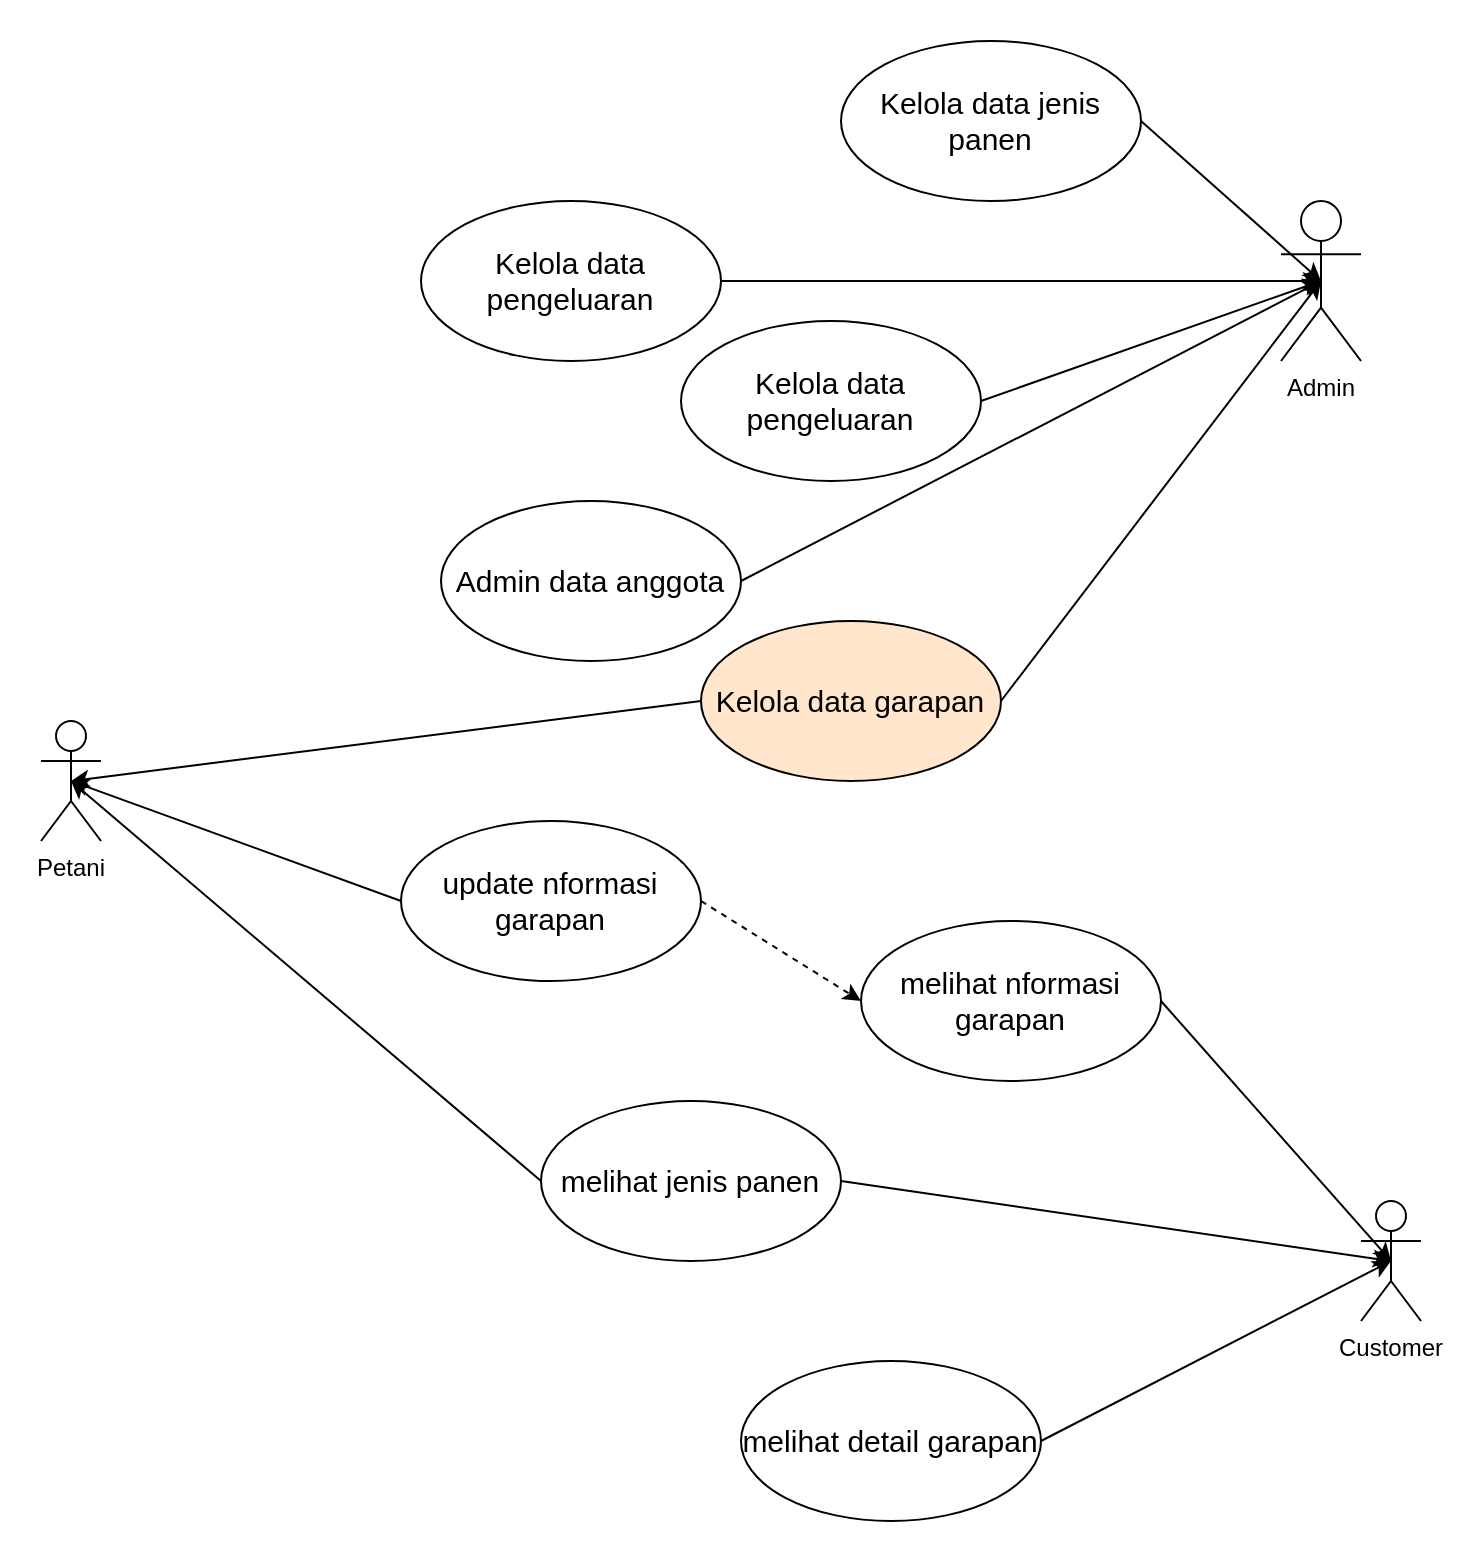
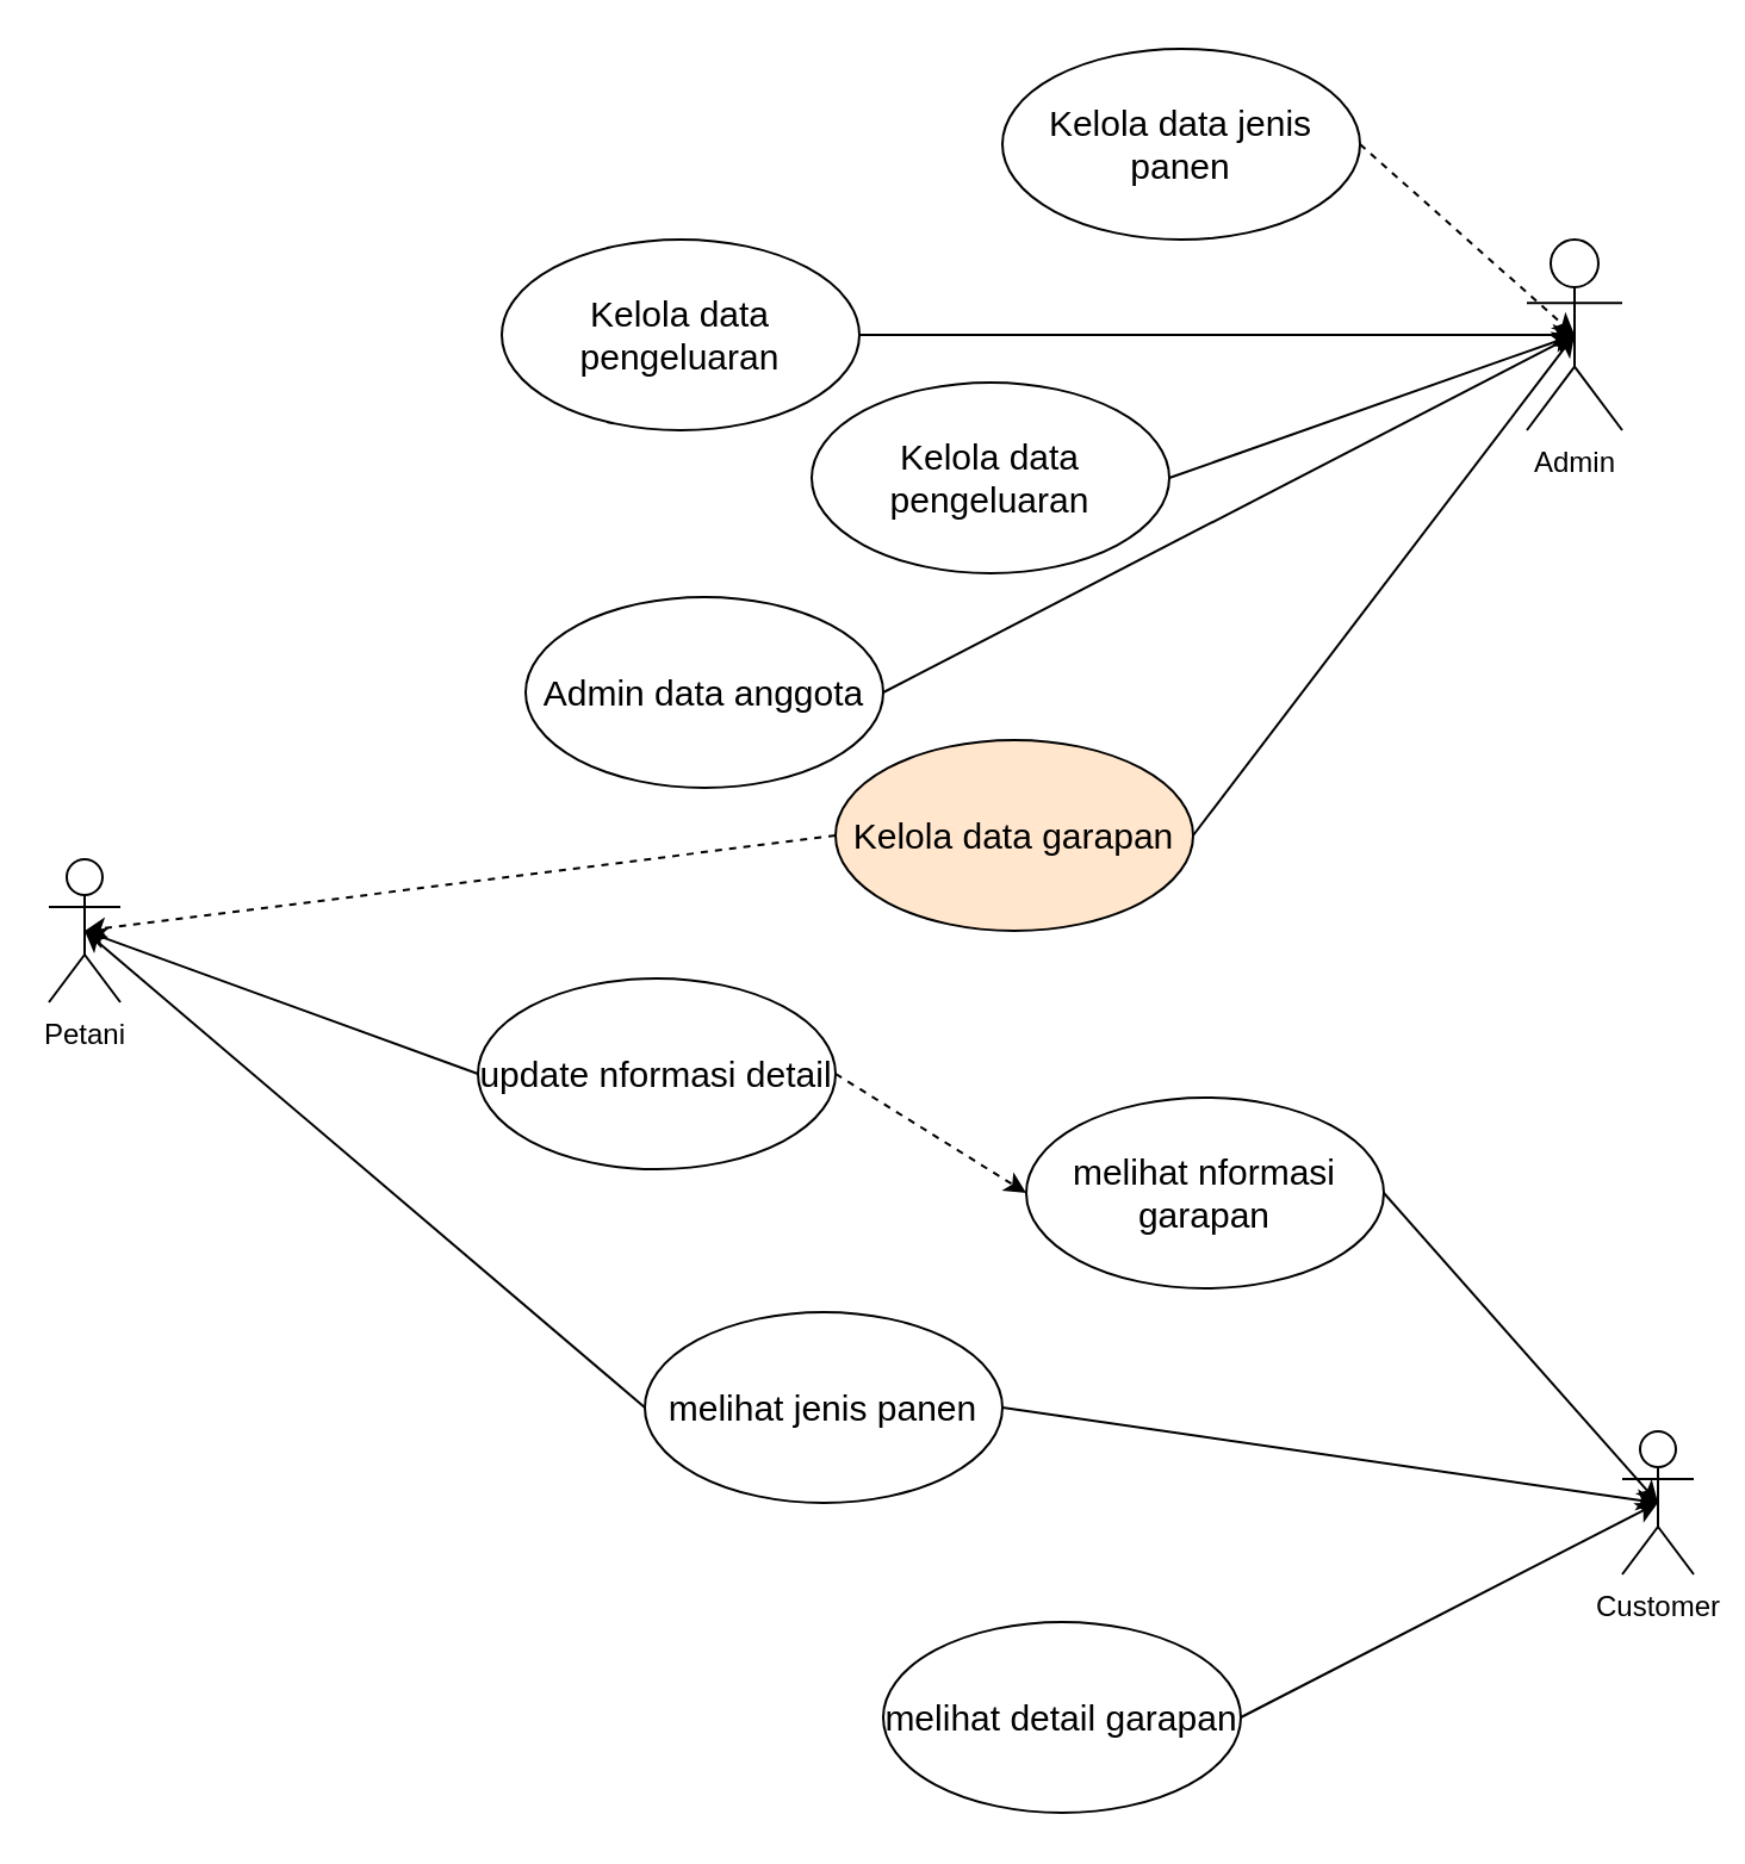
  <mxCell id="0" />
  <mxCell id="1" parent="0" />
  <mxCell id="2" value="Petani" style="shape=umlActor;verticalLabelPosition=bottom;verticalAlign=top;html=1;outlineConnect=0;fontStyle=0" vertex="1" parent="1"><mxGeometry x="20" y="360" width="30" height="60" as="geometry" /></mxCell>
  <mxCell id="3" value="Admin" style="shape=umlActor;verticalLabelPosition=bottom;verticalAlign=top;html=1;outlineConnect=0;fontStyle=0" vertex="1" parent="1"><mxGeometry x="640" y="100" width="40" height="80" as="geometry" /></mxCell>
  <mxCell id="4" value="Customer" style="shape=umlActor;verticalLabelPosition=bottom;verticalAlign=top;html=1;outlineConnect=0;fontStyle=0" vertex="1" parent="1"><mxGeometry x="680" y="600" width="30" height="60" as="geometry" /></mxCell>
- <mxCell id="5" style="rounded=0;orthogonalLoop=1;jettySize=auto;html=1;exitX=1;exitY=0.5;exitDx=0;exitDy=0;entryX=0.5;entryY=0.5;entryDx=0;entryDy=0;entryPerimeter=0;" edge="1" parent="1" source="6" target="3"><mxGeometry relative="1" as="geometry" /></mxCell>
+ <mxCell id="5" style="rounded=0;orthogonalLoop=1;jettySize=auto;html=1;exitX=1;exitY=0.5;exitDx=0;exitDy=0;entryX=0.5;entryY=0.5;entryDx=0;entryDy=0;entryPerimeter=0;dashed=1;" edge="1" parent="1" source="6" target="3"><mxGeometry relative="1" as="geometry" /></mxCell>
  <mxCell id="6" value="&lt;font style=&quot;font-size: 15px;&quot;&gt;Kelola data jenis panen&lt;/font&gt;" style="ellipse;whiteSpace=wrap;html=1;" vertex="1" parent="1"><mxGeometry x="420" y="20" width="150" height="80" as="geometry" /></mxCell>
  <mxCell id="7" value="&lt;font style=&quot;font-size: 15px;&quot;&gt;Kelola data pengeluaran&lt;/font&gt;" style="ellipse;whiteSpace=wrap;html=1;" vertex="1" parent="1"><mxGeometry x="210" y="100" width="150" height="80" as="geometry" /></mxCell>
  <mxCell id="8" value="&lt;font style=&quot;font-size: 15px;&quot;&gt;Kelola data pengeluaran&lt;/font&gt;" style="ellipse;whiteSpace=wrap;html=1;" vertex="1" parent="1"><mxGeometry x="340" y="160" width="150" height="80" as="geometry" /></mxCell>
  <mxCell id="9" style="rounded=0;orthogonalLoop=1;jettySize=auto;html=1;exitX=1;exitY=0.5;exitDx=0;exitDy=0;" edge="1" parent="1" source="10"><mxGeometry relative="1" as="geometry"><mxPoint x="660" y="140" as="targetPoint" /></mxGeometry></mxCell>
  <mxCell id="10" value="&lt;font style=&quot;font-size: 15px;&quot;&gt;Admin data anggota&lt;/font&gt;" style="ellipse;whiteSpace=wrap;html=1;" vertex="1" parent="1"><mxGeometry x="220" y="250" width="150" height="80" as="geometry" /></mxCell>
  <mxCell id="11" value="&lt;font style=&quot;font-size: 15px;&quot;&gt;Kelola data garapan&lt;/font&gt;" style="ellipse;whiteSpace=wrap;html=1;fillColor=#ffe6cc;" vertex="1" parent="1"><mxGeometry x="350" y="310" width="150" height="80" as="geometry" /></mxCell>
  <mxCell id="12" style="edgeStyle=orthogonalEdgeStyle;rounded=0;orthogonalLoop=1;jettySize=auto;html=1;exitX=1;exitY=0.5;exitDx=0;exitDy=0;entryX=0.5;entryY=0.5;entryDx=0;entryDy=0;entryPerimeter=0;" edge="1" parent="1" source="7" target="3"><mxGeometry relative="1" as="geometry" /></mxCell>
  <mxCell id="13" style="rounded=0;orthogonalLoop=1;jettySize=auto;html=1;exitX=1;exitY=0.5;exitDx=0;exitDy=0;entryX=0.5;entryY=0.5;entryDx=0;entryDy=0;entryPerimeter=0;" edge="1" parent="1" source="8" target="3"><mxGeometry relative="1" as="geometry" /></mxCell>
  <mxCell id="14" style="rounded=0;orthogonalLoop=1;jettySize=auto;html=1;exitX=1;exitY=0.5;exitDx=0;exitDy=0;entryX=0.5;entryY=0.5;entryDx=0;entryDy=0;entryPerimeter=0;" edge="1" parent="1" source="11" target="3"><mxGeometry relative="1" as="geometry" /></mxCell>
  <mxCell id="15" style="rounded=0;orthogonalLoop=1;jettySize=auto;html=1;exitX=1;exitY=0.5;exitDx=0;exitDy=0;entryX=0;entryY=0.5;entryDx=0;entryDy=0;dashed=1;" edge="1" parent="1" source="16" target="17"><mxGeometry relative="1" as="geometry" /></mxCell>
- <mxCell id="16" value="&lt;span style=&quot;font-size: 15px;&quot;&gt;update nformasi garapan&lt;/span&gt;" style="ellipse;whiteSpace=wrap;html=1;" vertex="1" parent="1"><mxGeometry x="200" y="410" width="150" height="80" as="geometry" /></mxCell>
+ <mxCell id="16" value="&lt;span style=&quot;font-size: 15px;&quot;&gt;update nformasi detail&lt;/span&gt;" style="ellipse;whiteSpace=wrap;html=1;" vertex="1" parent="1"><mxGeometry x="200" y="410" width="150" height="80" as="geometry" /></mxCell>
  <mxCell id="17" value="&lt;span style=&quot;font-size: 15px;&quot;&gt;melihat nformasi garapan&lt;/span&gt;" style="ellipse;whiteSpace=wrap;html=1;" vertex="1" parent="1"><mxGeometry x="430" y="460" width="150" height="80" as="geometry" /></mxCell>
  <mxCell id="18" value="&lt;span style=&quot;font-size: 15px;&quot;&gt;melihat jenis panen&lt;/span&gt;" style="ellipse;whiteSpace=wrap;html=1;" vertex="1" parent="1"><mxGeometry x="270" y="550" width="150" height="80" as="geometry" /></mxCell>
  <mxCell id="19" value="&lt;span style=&quot;font-size: 15px;&quot;&gt;melihat detail garapan&lt;/span&gt;" style="ellipse;whiteSpace=wrap;html=1;" vertex="1" parent="1"><mxGeometry x="370" y="680" width="150" height="80" as="geometry" /></mxCell>
  <mxCell id="20" style="rounded=0;orthogonalLoop=1;jettySize=auto;html=1;exitX=0;exitY=0.5;exitDx=0;exitDy=0;entryX=0.5;entryY=0.5;entryDx=0;entryDy=0;entryPerimeter=0;" edge="1" parent="1" source="16" target="2"><mxGeometry relative="1" as="geometry" /></mxCell>
- <mxCell id="21" style="rounded=0;orthogonalLoop=1;jettySize=auto;html=1;exitX=0;exitY=0.5;exitDx=0;exitDy=0;entryX=0.5;entryY=0.5;entryDx=0;entryDy=0;entryPerimeter=0;" edge="1" parent="1" source="11" target="2"><mxGeometry relative="1" as="geometry" /></mxCell>
+ <mxCell id="21" style="rounded=0;orthogonalLoop=1;jettySize=auto;html=1;exitX=0;exitY=0.5;exitDx=0;exitDy=0;entryX=0.5;entryY=0.5;entryDx=0;entryDy=0;entryPerimeter=0;dashed=1;" edge="1" parent="1" source="11" target="2"><mxGeometry relative="1" as="geometry" /></mxCell>
  <mxCell id="22" style="rounded=0;orthogonalLoop=1;jettySize=auto;html=1;exitX=0;exitY=0.5;exitDx=0;exitDy=0;entryX=0.5;entryY=0.5;entryDx=0;entryDy=0;entryPerimeter=0;" edge="1" parent="1" source="18" target="2"><mxGeometry relative="1" as="geometry" /></mxCell>
  <mxCell id="23" style="rounded=0;orthogonalLoop=1;jettySize=auto;html=1;exitX=1;exitY=0.5;exitDx=0;exitDy=0;entryX=0.5;entryY=0.5;entryDx=0;entryDy=0;entryPerimeter=0;" edge="1" parent="1" source="18" target="4"><mxGeometry relative="1" as="geometry" /></mxCell>
  <mxCell id="24" style="rounded=0;orthogonalLoop=1;jettySize=auto;html=1;exitX=1;exitY=0.5;exitDx=0;exitDy=0;entryX=0.5;entryY=0.5;entryDx=0;entryDy=0;entryPerimeter=0;" edge="1" parent="1" source="17" target="4"><mxGeometry relative="1" as="geometry" /></mxCell>
  <mxCell id="25" style="rounded=0;orthogonalLoop=1;jettySize=auto;html=1;exitX=1;exitY=0.5;exitDx=0;exitDy=0;entryX=0.5;entryY=0.5;entryDx=0;entryDy=0;entryPerimeter=0;" edge="1" parent="1" source="19" target="4"><mxGeometry relative="1" as="geometry" /></mxCell>
